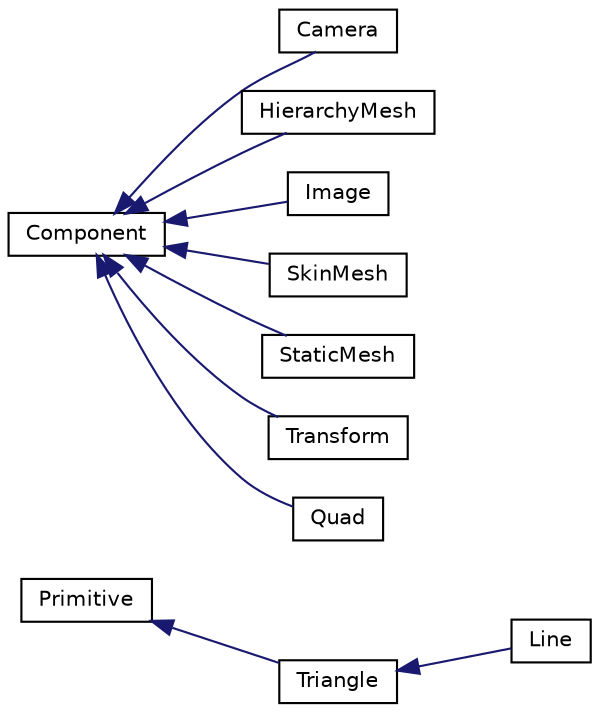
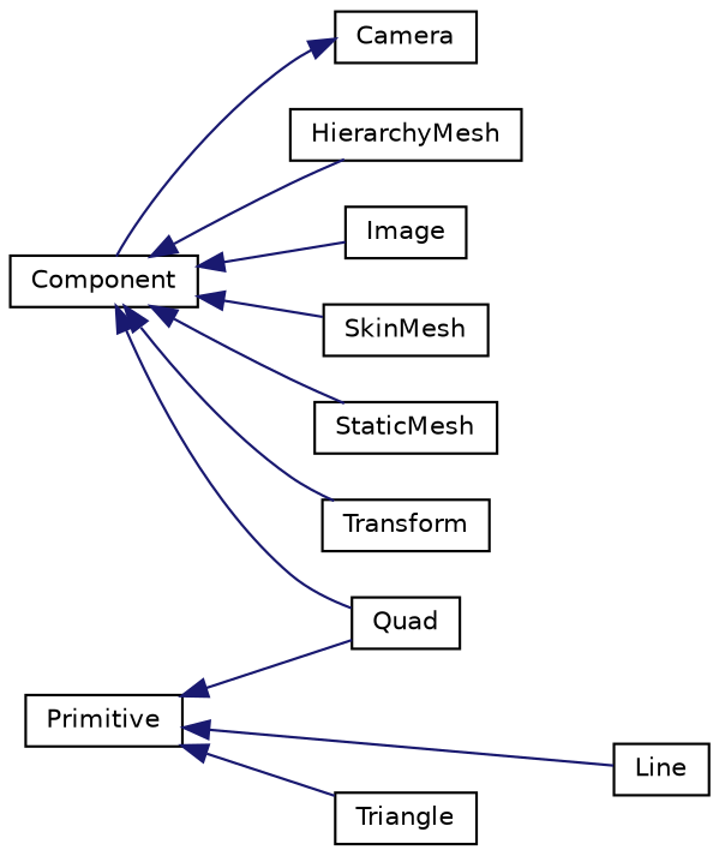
  digraph {
    rankdir=LR
    node [color=black fillcolor=white fontname=Helvetica fontsize=10 shape=record style=filled]
    edge [color=midnightblue dir=back fontname=Helvetica fontsize=10 labelfontname=Helvetica labelfontsize=10 style=solid]
    n1 [height=0.2 label=Component width=0.4]
    n2 [height=0.2 label=Camera width=0.4]
    n3 [height=0.2 label=HierarchyMesh width=0.4]
    n4 [height=0.2 label=Image width=0.4]
    n5 [height=0.2 label=SkinMesh width=0.4]
    n6 [height=0.2 label=StaticMesh width=0.4]
    n7 [height=0.2 label=Transform width=0.4]
    n8 [height=0.2 label=Quad width=0.4]
    n9 [height=0.2 label=Primitive width=0.4]
    n10 [height=0.2 label=Line width=0.4]
    n11 [height=0.2 label=Triangle width=0.4]
-   n1 -> n2
+   n2 -> n1
    n1 -> n3
    n1 -> n4
    n1 -> n5
    n1 -> n6
    n1 -> n7
    n1 -> n8
-   n11 -> n10
+   n9 -> n8
+   n9 -> n10
    n9 -> n11
  }
